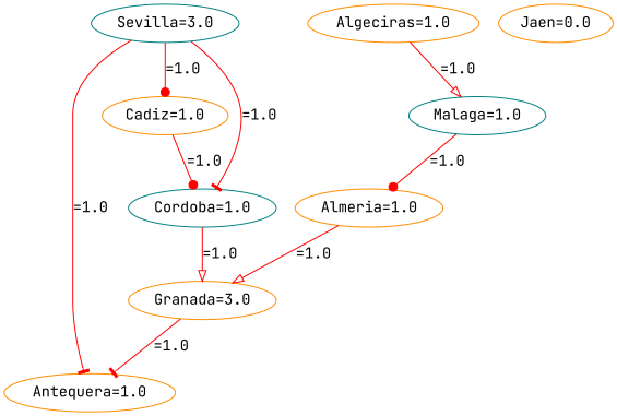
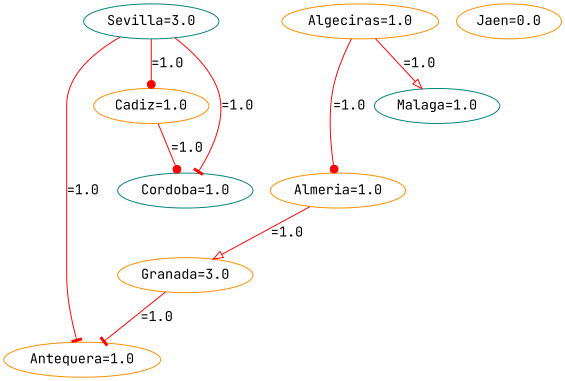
  strict digraph {
    fontname="JetBrains Mono"
    node [color=darkorange fontname="JetBrains Mono"]
    edge [arrowhead=dot color=red fontname="JetBrains Mono"]
    n1 [label="Cadiz=1.0"]
    n2 [color=teal label="Cordoba=1.0"]
    n3 [label="Algeciras=1.0"]
    n4 [color=teal label="Malaga=1.0"]
    n5 [label="Granada=3.0"]
    n6 [label="Antequera=1.0"]
    n7 [label="Almeria=1.0"]
    n8 [label="Jaen=0.0"]
    n9 [color=teal label="Sevilla=3.0"]
    n1 -> n2 [label="=1.0"]
-   n2 -> n5 [arrowhead=onormal label="=1.0"]
    n3 -> n4 [arrowhead=onormal label="=1.0"]
-   n4 -> n7 [label="=1.0"]
+   n3 -> n7 [label="=1.0"]
    n5 -> n6 [arrowhead=tee label="=1.0"]
    n7 -> n5 [arrowhead=onormal label="=1.0"]
    n9 -> n1 [label="=1.0"]
    n9 -> n2 [arrowhead=tee label="=1.0"]
    n9 -> n6 [arrowhead=tee label="=1.0"]
  }
